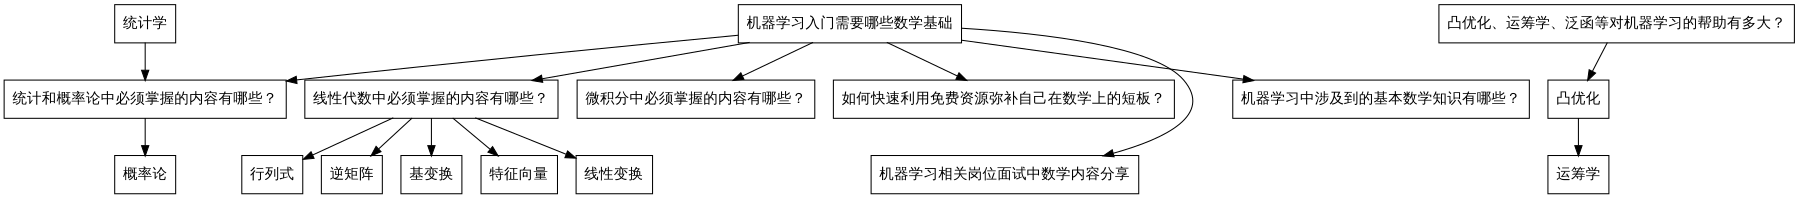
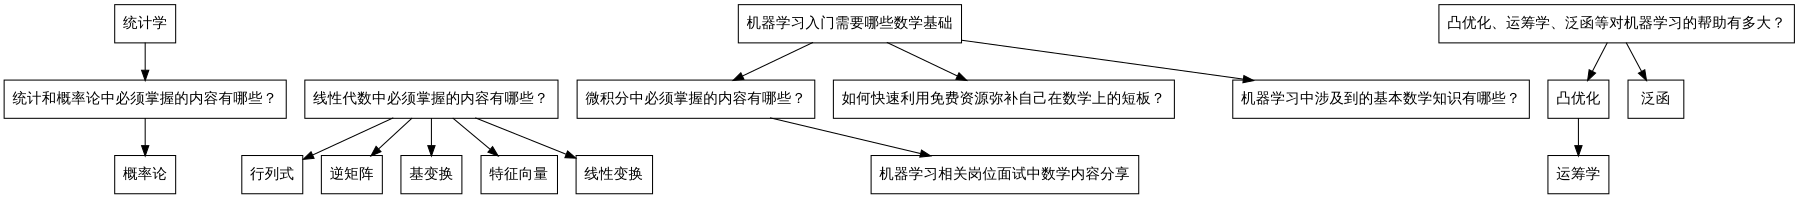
  digraph {
    node [shape=record]
    n1 [label="机器学习入门需要哪些数学基础"]
    n2 [label="机器学习中涉及到的基本数学知识有哪些？"]
    n3 [label="微积分中必须掌握的内容有哪些？"]
    n4 [label="统计和概率论中必须掌握的内容有哪些？"]
    n5 [label="线性代数中必须掌握的内容有哪些？"]
    n6 [label="凸优化、运筹学、泛函等对机器学习的帮助有多大？"]
    n7 [label="如何快速利用免费资源弥补自己在数学上的短板？"]
    n8 [label="机器学习相关岗位面试中数学内容分享"]
    n9 [label="统计学"]
    n10 [label="概率论"]
    n11 [label="线性变换"]
    n12 [label="行列式"]
    n13 [label="逆矩阵"]
    n14 [label="基变换"]
    n15 [label="特征向量"]
    n16 [label="凸优化"]
    n17 [label="运筹学"]
+   n18 [label="泛函"]
    subgraph sub_1 {
      n1
      n2
      n3
      n4
      n5
      n6
      n7
      n8
      n9
      n10
      n11
      n12
      n13
      n14
      n15
      n16
      n17
+     n18
    }
    n1 -> n2
    n1 -> n3
-   n1 -> n4
-   n1 -> n5
    n1 -> n7
-   n1 -> n8
+   n3 -> n8
    n4 -> n10
    n5 -> n11
    n5 -> n12
    n5 -> n13
    n5 -> n14
    n5 -> n15
    n6 -> n16
+   n6 -> n18
    n9 -> n4
    n16 -> n17
  }
